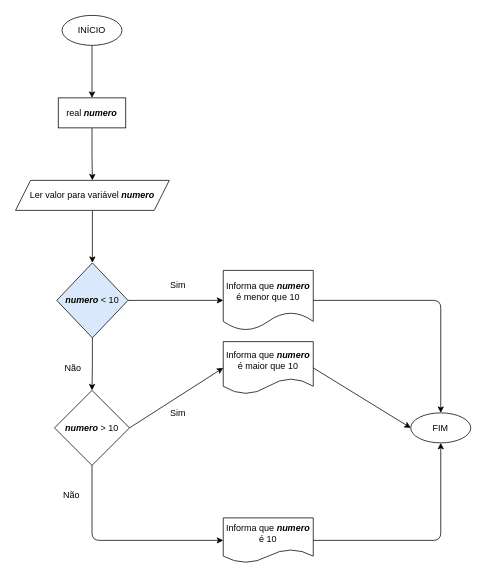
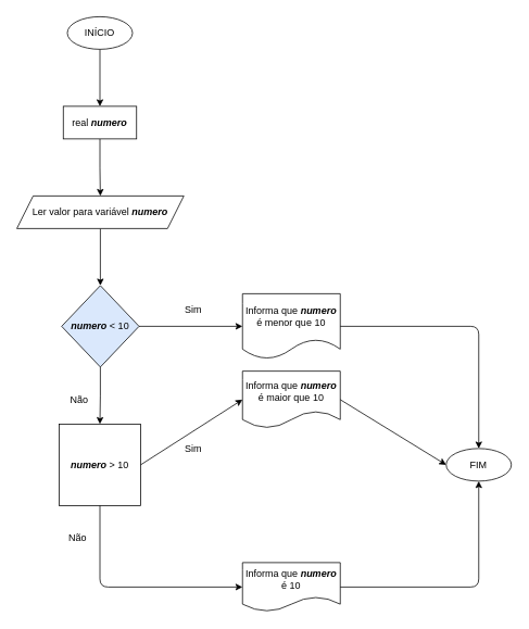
  <mxCell id="0" />
  <mxCell id="1" parent="0" />
  <mxCell id="2" value="" style="edgeStyle=orthogonalEdgeStyle;rounded=0;orthogonalLoop=1;jettySize=auto;html=1;" edge="1" parent="1" source="3" target="5"><mxGeometry relative="1" as="geometry" /></mxCell>
  <mxCell id="3" value="INÍCIO" style="ellipse;whiteSpace=wrap;html=1;" vertex="1" parent="1"><mxGeometry x="82" y="20" width="80" height="40" as="geometry" /></mxCell>
  <mxCell id="4" value="" style="edgeStyle=orthogonalEdgeStyle;rounded=0;orthogonalLoop=1;jettySize=auto;html=1;" edge="1" parent="1" source="5" target="7"><mxGeometry relative="1" as="geometry" /></mxCell>
  <mxCell id="5" value="real &lt;b&gt;&lt;i&gt;numero&lt;/i&gt;&lt;/b&gt;" style="rounded=0;whiteSpace=wrap;html=1;" vertex="1" parent="1"><mxGeometry x="77" y="130" width="90" height="40" as="geometry" /></mxCell>
  <mxCell id="6" value="" style="edgeStyle=orthogonalEdgeStyle;rounded=0;orthogonalLoop=1;jettySize=auto;html=1;" edge="1" parent="1" source="7" target="9"><mxGeometry relative="1" as="geometry" /></mxCell>
  <mxCell id="7" value="Ler valor para variável &lt;b&gt;&lt;i&gt;numero&lt;/i&gt;&lt;/b&gt;" style="shape=parallelogram;perimeter=parallelogramPerimeter;whiteSpace=wrap;html=1;fixedSize=1;" vertex="1" parent="1"><mxGeometry x="20" y="240" width="205" height="40" as="geometry" /></mxCell>
  <mxCell id="8" value="" style="edgeStyle=orthogonalEdgeStyle;rounded=0;orthogonalLoop=1;jettySize=auto;html=1;" edge="1" parent="1" source="9" target="10"><mxGeometry relative="1" as="geometry" /></mxCell>
  <mxCell id="9" value="&lt;b&gt;&lt;i&gt;numero&lt;/i&gt;&lt;/b&gt; &amp;lt; 10" style="rhombus;whiteSpace=wrap;html=1;fillColor=#dae8fc;" vertex="1" parent="1"><mxGeometry x="75" y="350" width="95" height="100" as="geometry" /></mxCell>
- <mxCell id="10" value="&lt;b&gt;&lt;i&gt;numero&lt;/i&gt;&lt;/b&gt; &amp;gt; 10" style="rhombus;whiteSpace=wrap;html=1;" vertex="1" parent="1"><mxGeometry x="72" y="520" width="100" height="100" as="geometry" /></mxCell>
+ <mxCell id="10" value="&lt;b&gt;&lt;i&gt;numero&lt;/i&gt;&lt;/b&gt; &amp;gt; 10" style="whiteSpace=wrap;html=1;rounded=0;" vertex="1" parent="1"><mxGeometry x="72" y="520" width="100" height="100" as="geometry" /></mxCell>
  <mxCell id="11" value="Informa que &lt;b&gt;&lt;i&gt;numero&lt;/i&gt;&lt;/b&gt; é menor que 10" style="shape=document;whiteSpace=wrap;html=1;boundedLbl=1;" vertex="1" parent="1"><mxGeometry x="297" y="360" width="120" height="80" as="geometry" /></mxCell>
  <mxCell id="12" value="" style="endArrow=classic;html=1;entryX=0;entryY=0.5;entryDx=0;entryDy=0;exitX=1;exitY=0.5;exitDx=0;exitDy=0;" edge="1" parent="1" source="9" target="11"><mxGeometry width="50" height="50" relative="1" as="geometry"><mxPoint x="97" y="270" as="sourcePoint" /><mxPoint x="147" y="220" as="targetPoint" /></mxGeometry></mxCell>
  <mxCell id="13" value="Informa que &lt;b&gt;&lt;i&gt;numero&lt;/i&gt;&lt;/b&gt; é maior que 10" style="shape=document;whiteSpace=wrap;html=1;boundedLbl=1;" vertex="1" parent="1"><mxGeometry x="297" y="455" width="120" height="70" as="geometry" /></mxCell>
  <mxCell id="14" value="" style="endArrow=classic;html=1;exitX=1;exitY=0.5;exitDx=0;exitDy=0;entryX=0;entryY=0.5;entryDx=0;entryDy=0;" edge="1" parent="1" source="10" target="13"><mxGeometry width="50" height="50" relative="1" as="geometry"><mxPoint x="287" y="480" as="sourcePoint" /><mxPoint x="337" y="430" as="targetPoint" /></mxGeometry></mxCell>
  <mxCell id="15" value="Informa que &lt;b&gt;&lt;i&gt;numero&lt;/i&gt;&lt;/b&gt; é 10" style="shape=document;whiteSpace=wrap;html=1;boundedLbl=1;" vertex="1" parent="1"><mxGeometry x="297" y="690" width="120" height="60" as="geometry" /></mxCell>
  <mxCell id="16" value="" style="endArrow=classic;html=1;exitX=0.5;exitY=1;exitDx=0;exitDy=0;entryX=0;entryY=0.5;entryDx=0;entryDy=0;" edge="1" parent="1" source="10" target="15"><mxGeometry width="50" height="50" relative="1" as="geometry"><mxPoint x="287" y="630" as="sourcePoint" /><mxPoint x="337" y="580" as="targetPoint" /><Array as="points"><mxPoint x="122" y="720" /></Array></mxGeometry></mxCell>
  <mxCell id="17" value="FIM" style="ellipse;whiteSpace=wrap;html=1;" vertex="1" parent="1"><mxGeometry x="547" y="550" width="80" height="40" as="geometry" /></mxCell>
  <mxCell id="18" value="" style="endArrow=classic;html=1;exitX=1;exitY=0.5;exitDx=0;exitDy=0;entryX=0;entryY=0.5;entryDx=0;entryDy=0;" edge="1" parent="1" source="13" target="17"><mxGeometry width="50" height="50" relative="1" as="geometry"><mxPoint x="457" y="570" as="sourcePoint" /><mxPoint x="507" y="520" as="targetPoint" /></mxGeometry></mxCell>
  <mxCell id="19" value="" style="endArrow=classic;html=1;exitX=1;exitY=0.5;exitDx=0;exitDy=0;entryX=0.5;entryY=0;entryDx=0;entryDy=0;" edge="1" parent="1" source="11" target="17"><mxGeometry width="50" height="50" relative="1" as="geometry"><mxPoint x="457" y="570" as="sourcePoint" /><mxPoint x="507" y="520" as="targetPoint" /><Array as="points"><mxPoint x="587" y="400" /></Array></mxGeometry></mxCell>
  <mxCell id="20" value="" style="endArrow=classic;html=1;exitX=1;exitY=0.5;exitDx=0;exitDy=0;entryX=0.5;entryY=1;entryDx=0;entryDy=0;" edge="1" parent="1" source="15" target="17"><mxGeometry width="50" height="50" relative="1" as="geometry"><mxPoint x="457" y="570" as="sourcePoint" /><mxPoint x="507" y="520" as="targetPoint" /><Array as="points"><mxPoint x="587" y="720" /></Array></mxGeometry></mxCell>
  <mxCell id="21" value="Sim" style="text;html=1;strokeColor=none;fillColor=none;align=center;verticalAlign=middle;whiteSpace=wrap;rounded=0;" vertex="1" parent="1"><mxGeometry x="217" y="370" width="40" height="20" as="geometry" /></mxCell>
  <mxCell id="22" value="Sim" style="text;html=1;strokeColor=none;fillColor=none;align=center;verticalAlign=middle;whiteSpace=wrap;rounded=0;" vertex="1" parent="1"><mxGeometry x="217" y="540" width="40" height="20" as="geometry" /></mxCell>
  <mxCell id="23" value="Não" style="text;html=1;strokeColor=none;fillColor=none;align=center;verticalAlign=middle;whiteSpace=wrap;rounded=0;" vertex="1" parent="1"><mxGeometry x="77" y="480" width="40" height="20" as="geometry" /></mxCell>
  <mxCell id="24" value="Não" style="text;html=1;strokeColor=none;fillColor=none;align=center;verticalAlign=middle;whiteSpace=wrap;rounded=0;" vertex="1" parent="1"><mxGeometry x="75" y="650" width="40" height="20" as="geometry" /></mxCell>
